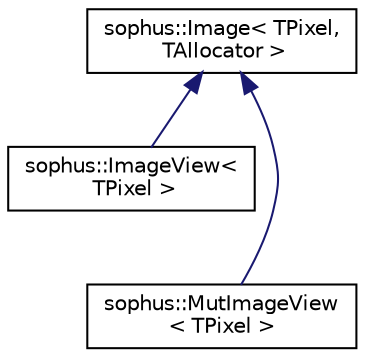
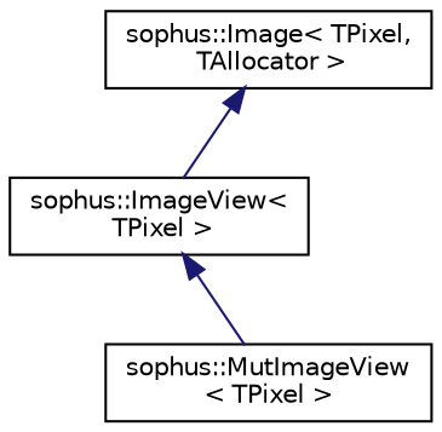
  digraph {
    rankdir=TB
    node [color=black fillcolor=white fontname=Helvetica fontsize=10 shape=record style=filled]
    edge [color=midnightblue dir=back fontname=Helvetica fontsize=10 labelfontname=Helvetica labelfontsize=10 style=solid]
    n1 [height=0.2 label="sophus::ImageView\<\l TPixel \>" width=0.4]
    n2 [height=0.2 label="sophus::MutImageView\l\< TPixel \>" width=0.4]
    n3 [height=0.2 label="sophus::Image\< TPixel,\l TAllocator \>" width=0.4]
-   n3 -> n2
+   n1 -> n2
    n3 -> n1
  }
